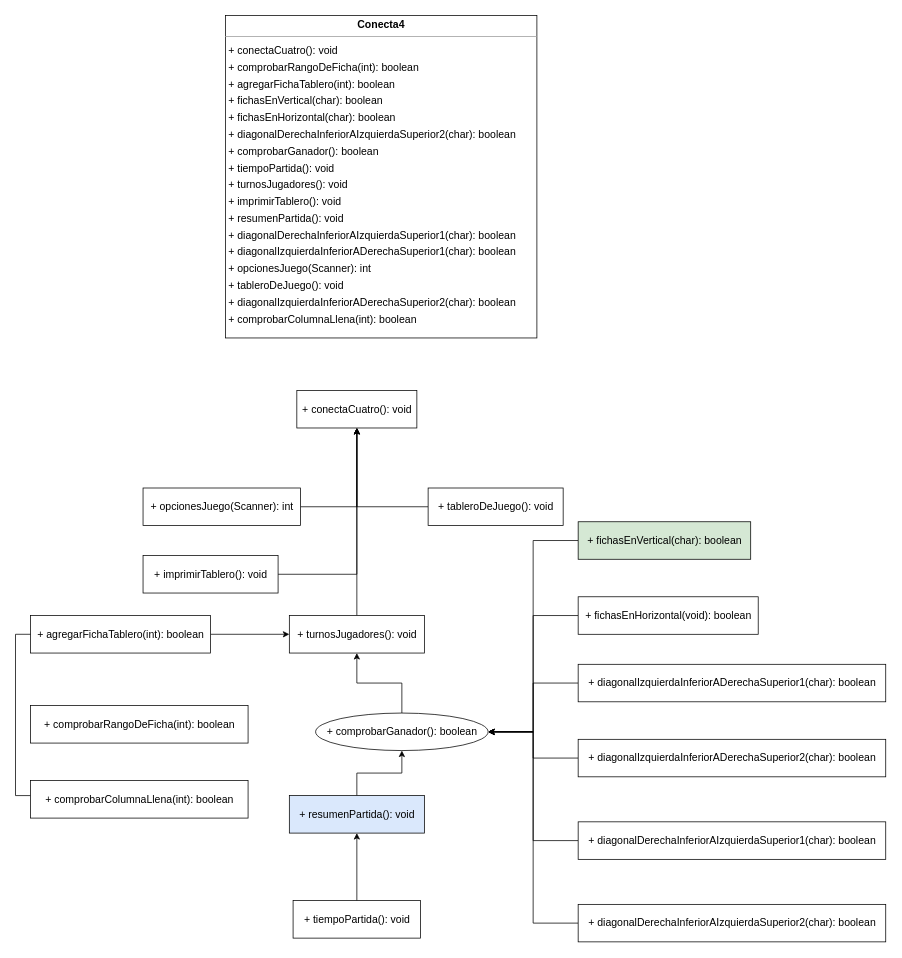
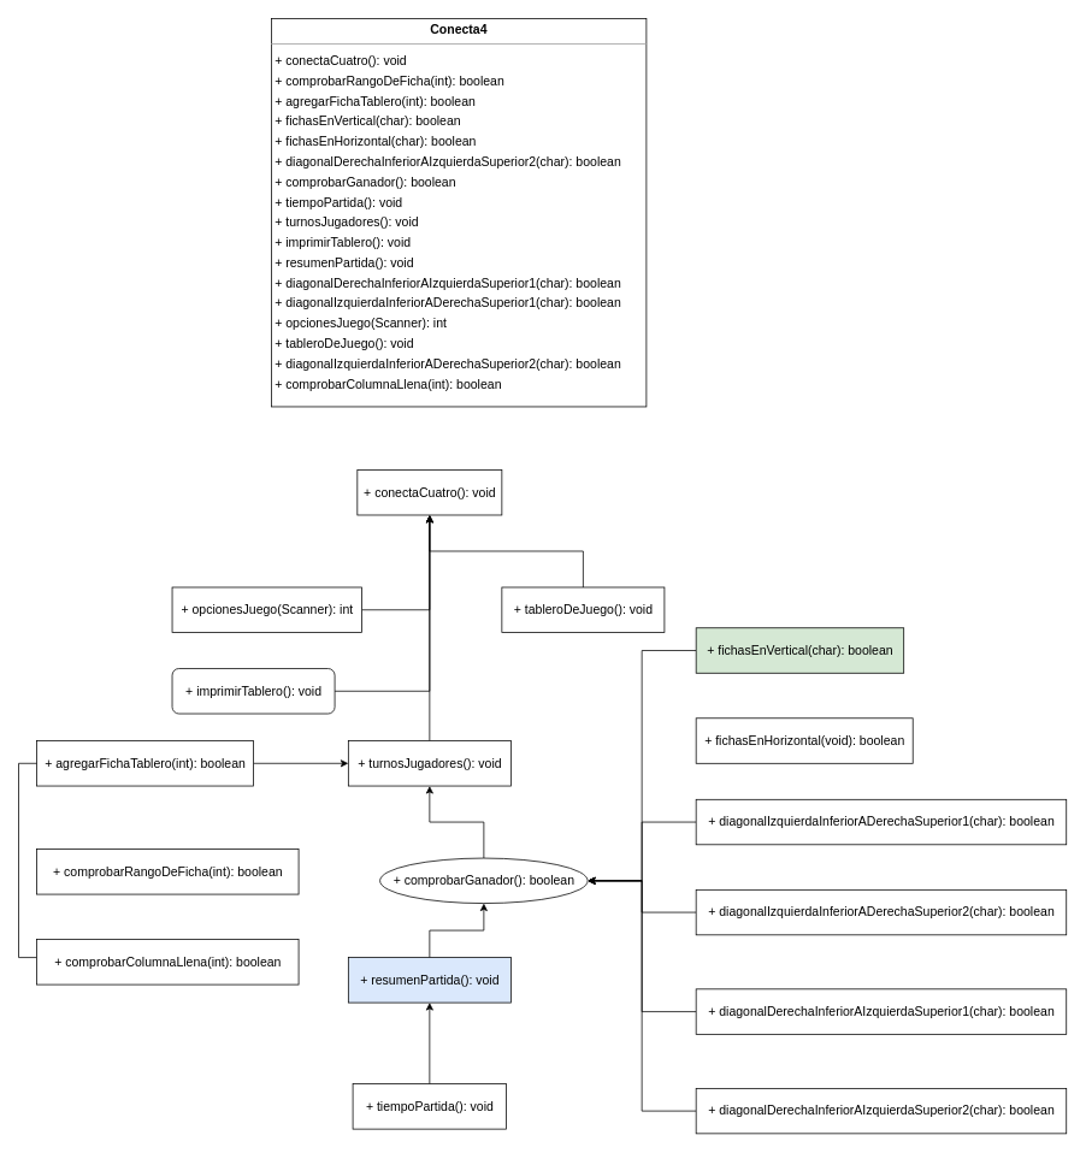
  <mxCell id="0" />
  <mxCell id="1" parent="0" />
  <mxCell id="2" value="&lt;p style=&quot;margin:0px;margin-top:4px;text-align:center;&quot;&gt;&lt;b&gt;Conecta4&lt;/b&gt;&lt;/p&gt;&lt;hr size=&quot;1&quot;/&gt;&lt;p style=&quot;margin:0 0 0 4px;line-height:1.6;&quot;&gt;+ conectaCuatro(): void&lt;br/&gt;+ comprobarRangoDeFicha(int): boolean&lt;br/&gt;+ agregarFichaTablero(int): boolean&lt;br/&gt;+ fichasEnVertical(char): boolean&lt;br/&gt;+ fichasEnHorizontal(char): boolean&lt;br/&gt;+ diagonalDerechaInferiorAIzquierdaSuperior2(char): boolean&lt;br/&gt;+ comprobarGanador(): boolean&lt;br/&gt;+ tiempoPartida(): void&lt;br/&gt;+ turnosJugadores(): void&lt;br/&gt;+ imprimirTablero(): void&lt;br/&gt;+ resumenPartida(): void&lt;br/&gt;+ diagonalDerechaInferiorAIzquierdaSuperior1(char): boolean&lt;br/&gt;+ diagonalIzquierdaInferiorADerechaSuperior1(char): boolean&lt;br/&gt;+ opcionesJuego(Scanner): int&lt;br/&gt;+ tableroDeJuego(): void&lt;br/&gt;+ diagonalIzquierdaInferiorADerechaSuperior2(char): boolean&lt;br/&gt;+ comprobarColumnaLlena(int): boolean&lt;/p&gt;" style="verticalAlign=top;align=left;overflow=fill;fontSize=14;fontFamily=Helvetica;html=1;rounded=0;shadow=0;comic=0;labelBackgroundColor=none;strokeWidth=1;" parent="1" vertex="1"><mxGeometry x="300" y="20" width="415" height="430" as="geometry" /></mxCell>
  <mxCell id="3" value="&lt;span style=&quot;font-size: 14px; text-align: left;&quot;&gt;+ conectaCuatro(): void&lt;/span&gt;" style="html=1;" parent="1" vertex="1"><mxGeometry x="395" y="520" width="160" height="50" as="geometry" /></mxCell>
  <mxCell id="4" value="&lt;span style=&quot;font-size: 14px; text-align: left;&quot;&gt;+ comprobarRangoDeFicha(int): boolean&lt;/span&gt;" style="html=1;" parent="1" vertex="1"><mxGeometry x="40" y="940" width="290" height="50" as="geometry" /></mxCell>
  <mxCell id="5" style="edgeStyle=orthogonalEdgeStyle;rounded=0;orthogonalLoop=1;jettySize=auto;html=1;entryX=0;entryY=0.5;entryDx=0;entryDy=0;" edge="1" parent="1" source="6" target="20"><mxGeometry relative="1" as="geometry" /></mxCell>
  <mxCell id="6" value="&lt;span style=&quot;font-size: 14px; text-align: left;&quot;&gt;+ agregarFichaTablero(int): boolean&lt;/span&gt;" style="html=1;" parent="1" vertex="1"><mxGeometry x="40" y="820" width="240" height="50" as="geometry" /></mxCell>
  <mxCell id="7" style="edgeStyle=orthogonalEdgeStyle;rounded=0;orthogonalLoop=1;jettySize=auto;html=1;entryX=1;entryY=0.5;entryDx=0;entryDy=0;" edge="1" parent="1" source="8" target="12"><mxGeometry relative="1" as="geometry" /></mxCell>
  <mxCell id="8" value="&lt;span style=&quot;font-size: 14px; text-align: left;&quot;&gt;+ fichasEnVertical(char): boolean&lt;/span&gt;" style="html=1;fillColor=#d5e8d4;" parent="1" vertex="1"><mxGeometry x="770" y="695" width="230" height="50" as="geometry" /></mxCell>
- <mxCell id="9" style="edgeStyle=orthogonalEdgeStyle;rounded=0;orthogonalLoop=1;jettySize=auto;html=1;entryX=1;entryY=0.5;entryDx=0;entryDy=0;" edge="1" parent="1" source="10" target="12"><mxGeometry relative="1" as="geometry" /></mxCell>
  <mxCell id="10" value="&lt;span style=&quot;font-size: 14px; text-align: left;&quot;&gt;+ fichasEnHorizontal(void): boolean&lt;/span&gt;" style="html=1;" parent="1" vertex="1"><mxGeometry x="770" y="795" width="240" height="50" as="geometry" /></mxCell>
  <mxCell id="11" style="edgeStyle=orthogonalEdgeStyle;rounded=0;orthogonalLoop=1;jettySize=auto;html=1;entryX=0.5;entryY=1;entryDx=0;entryDy=0;" edge="1" parent="1" source="12" target="20"><mxGeometry relative="1" as="geometry" /></mxCell>
  <mxCell id="12" value="&lt;span style=&quot;font-size: 14px; text-align: left;&quot;&gt;+ comprobarGanador(): boolean&lt;/span&gt;" style="ellipse;html=1;" parent="1" vertex="1"><mxGeometry x="420" y="950" width="230" height="50" as="geometry" /></mxCell>
  <mxCell id="13" style="edgeStyle=orthogonalEdgeStyle;rounded=0;orthogonalLoop=1;jettySize=auto;html=1;entryX=1;entryY=0.5;entryDx=0;entryDy=0;" edge="1" parent="1" source="14" target="12"><mxGeometry relative="1" as="geometry" /></mxCell>
  <mxCell id="14" value="&lt;span style=&quot;font-size: 14px; text-align: left;&quot;&gt;+ diagonalDerechaInferiorAIzquierdaSuperior2(char): boolean&lt;/span&gt;" style="html=1;" parent="1" vertex="1"><mxGeometry x="770" y="1205" width="410" height="50" as="geometry" /></mxCell>
  <mxCell id="15" style="edgeStyle=orthogonalEdgeStyle;rounded=0;orthogonalLoop=1;jettySize=auto;html=1;entryX=0.5;entryY=1;entryDx=0;entryDy=0;" edge="1" parent="1" source="16" target="12"><mxGeometry relative="1" as="geometry" /></mxCell>
  <mxCell id="16" value="&lt;span style=&quot;font-size: 14px; text-align: left;&quot;&gt;+ resumenPartida(): void&lt;/span&gt;" style="html=1;fillColor=#dae8fc;" parent="1" vertex="1"><mxGeometry x="385" y="1060" width="180" height="50" as="geometry" /></mxCell>
  <mxCell id="17" style="edgeStyle=orthogonalEdgeStyle;rounded=0;orthogonalLoop=1;jettySize=auto;html=1;entryX=0.5;entryY=1;entryDx=0;entryDy=0;" edge="1" parent="1" source="18" target="3"><mxGeometry relative="1" as="geometry" /></mxCell>
- <mxCell id="18" value="&lt;span style=&quot;font-size: 14px; text-align: left;&quot;&gt;+ imprimirTablero(): void&lt;/span&gt;" style="html=1;" parent="1" vertex="1"><mxGeometry x="190" y="740" width="180" height="50" as="geometry" /></mxCell>
+ <mxCell id="18" value="&lt;span style=&quot;font-size: 14px; text-align: left;&quot;&gt;+ imprimirTablero(): void&lt;/span&gt;" style="html=1;rounded=1;" parent="1" vertex="1"><mxGeometry x="190" y="740" width="180" height="50" as="geometry" /></mxCell>
  <mxCell id="19" style="edgeStyle=orthogonalEdgeStyle;rounded=0;orthogonalLoop=1;jettySize=auto;html=1;entryX=0.5;entryY=1;entryDx=0;entryDy=0;" edge="1" parent="1" source="20" target="3"><mxGeometry relative="1" as="geometry" /></mxCell>
  <mxCell id="20" value="&lt;span style=&quot;font-size: 14px; text-align: left;&quot;&gt;+ turnosJugadores(): void&lt;/span&gt;" style="html=1;" parent="1" vertex="1"><mxGeometry x="385" y="820" width="180" height="50" as="geometry" /></mxCell>
  <mxCell id="21" style="edgeStyle=orthogonalEdgeStyle;rounded=0;orthogonalLoop=1;jettySize=auto;html=1;entryX=0.5;entryY=1;entryDx=0;entryDy=0;" edge="1" parent="1" source="22" target="16"><mxGeometry relative="1" as="geometry" /></mxCell>
  <mxCell id="22" value="&lt;span style=&quot;font-size: 14px; text-align: left;&quot;&gt;+ tiempoPartida(): void&lt;/span&gt;" style="html=1;" parent="1" vertex="1"><mxGeometry x="390" y="1200" width="170" height="50" as="geometry" /></mxCell>
  <mxCell id="23" style="edgeStyle=orthogonalEdgeStyle;rounded=0;orthogonalLoop=1;jettySize=auto;html=1;entryX=0.5;entryY=1;entryDx=0;entryDy=0;" edge="1" parent="1" source="24" target="3"><mxGeometry relative="1" as="geometry"><Array as="points"><mxPoint x="475" y="675" /></Array></mxGeometry></mxCell>
  <mxCell id="24" value="&lt;span style=&quot;font-size: 14px; text-align: left;&quot;&gt;+ opcionesJuego(Scanner): int&lt;/span&gt;" style="html=1;" parent="1" vertex="1"><mxGeometry x="190" y="650" width="210" height="50" as="geometry" /></mxCell>
  <mxCell id="25" style="edgeStyle=orthogonalEdgeStyle;rounded=0;orthogonalLoop=1;jettySize=auto;html=1;entryX=1;entryY=0.5;entryDx=0;entryDy=0;" edge="1" parent="1" source="26" target="12"><mxGeometry relative="1" as="geometry" /></mxCell>
  <mxCell id="26" value="&lt;span style=&quot;font-size: 14px; text-align: left;&quot;&gt;+ diagonalDerechaInferiorAIzquierdaSuperior1(char): boolean&lt;/span&gt;" style="html=1;" parent="1" vertex="1"><mxGeometry x="770" y="1095" width="410" height="50" as="geometry" /></mxCell>
  <mxCell id="27" style="edgeStyle=orthogonalEdgeStyle;rounded=0;orthogonalLoop=1;jettySize=auto;html=1;entryX=1;entryY=0.5;entryDx=0;entryDy=0;" edge="1" parent="1" source="28" target="12"><mxGeometry relative="1" as="geometry" /></mxCell>
  <mxCell id="28" value="&lt;span style=&quot;font-size: 14px; text-align: left;&quot;&gt;+ diagonalIzquierdaInferiorADerechaSuperior1(char): boolean&lt;/span&gt;" style="html=1;" parent="1" vertex="1"><mxGeometry x="770" y="885" width="410" height="50" as="geometry" /></mxCell>
  <mxCell id="29" style="edgeStyle=orthogonalEdgeStyle;rounded=0;orthogonalLoop=1;jettySize=auto;html=1;entryX=1;entryY=0.5;entryDx=0;entryDy=0;" edge="1" parent="1" source="30" target="12"><mxGeometry relative="1" as="geometry" /></mxCell>
  <mxCell id="30" value="&lt;span style=&quot;font-size: 14px; text-align: left;&quot;&gt;+ diagonalIzquierdaInferiorADerechaSuperior2(char): boolean&lt;/span&gt;" style="html=1;" parent="1" vertex="1"><mxGeometry x="770" y="985" width="410" height="50" as="geometry" /></mxCell>
  <mxCell id="31" style="edgeStyle=orthogonalEdgeStyle;rounded=0;orthogonalLoop=1;jettySize=auto;html=1;entryX=0.5;entryY=1;entryDx=0;entryDy=0;" edge="1" parent="1" source="32" target="3"><mxGeometry relative="1" as="geometry" /></mxCell>
- <mxCell id="32" value="&lt;span style=&quot;font-size: 14px; text-align: left;&quot;&gt;+ tableroDeJuego(): void&lt;/span&gt;" style="html=1;" parent="1" vertex="1"><mxGeometry x="570" y="650" width="180" height="50" as="geometry" /></mxCell>
+ <mxCell id="32" value="&lt;span style=&quot;font-size: 14px; text-align: left;&quot;&gt;+ tableroDeJuego(): void&lt;/span&gt;" style="html=1;" parent="1" vertex="1"><mxGeometry x="555" y="650" width="180" height="50" as="geometry" /></mxCell>
  <mxCell id="33" style="edgeStyle=orthogonalEdgeStyle;rounded=0;orthogonalLoop=1;jettySize=auto;html=1;entryX=0;entryY=0.5;entryDx=0;entryDy=0;endArrow=none;" edge="1" parent="1" source="34" target="6"><mxGeometry relative="1" as="geometry"><Array as="points"><mxPoint x="20" y="1060" /><mxPoint x="20" y="845" /></Array></mxGeometry></mxCell>
  <mxCell id="34" value="&lt;span style=&quot;font-size: 14px; text-align: left;&quot;&gt;+ comprobarColumnaLlena(int): boolean&lt;/span&gt;" style="html=1;" parent="1" vertex="1"><mxGeometry x="40" y="1040" width="290" height="50" as="geometry" /></mxCell>
